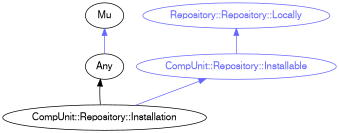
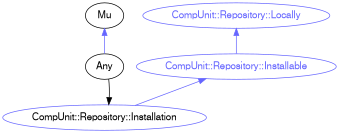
  digraph {
    bgcolor="#FFFFFF"
    rankdir=BT
    splines=polyline
    node [color="#000000" fontcolor="#000000" fontname=FreeSans]
    edge [color="#6666FF"]
    "CompUnit::Repository::Installable" [color="#6666FF" fontcolor="#6666FF"]
-   "CompUnit::Repository::Locally" [color="#6666FF" fontcolor="#6666FF" label="Repository::Repository::Locally"]
+   "CompUnit::Repository::Locally" [color="#6666FF" fontcolor="#6666FF"]
    Any
    Mu
-   "CompUnit::Repository::Installation"
+   "CompUnit::Repository::Installation" [color="#6666FF"]
    "CompUnit::Repository::Installable" -> "CompUnit::Repository::Locally"
    Any -> Mu
    "CompUnit::Repository::Installation" -> "CompUnit::Repository::Installable"
-   "CompUnit::Repository::Installation" -> Any [color="#000000"]
+   Any -> "CompUnit::Repository::Installation" [color="#000000"]
  }
